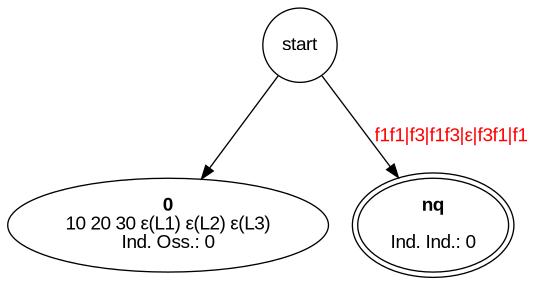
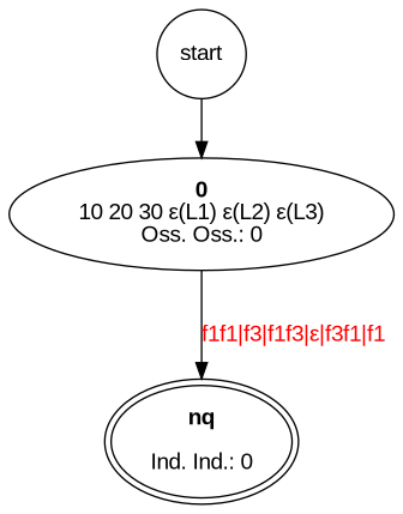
  digraph {
    fontname="Liberation Sans"
    node [fontname="Liberation Sans"]
    edge [fontname="Liberation Sans"]
    start [shape=circle]
-   n2 [label=<<b>0</b><br/>10 20 30 ε(L1) ε(L2) ε(L3)<br/>Ind. Oss.: 0>]
+   n2 [label=<<b>0</b><br/>10 20 30 ε(L1) ε(L2) ε(L3)<br/>Oss. Oss.: 0>]
    n3 [label=<<b>nq</b><br/> <br/>Ind. Ind.: 0> peripheries=2]
    start -> n2
-   start -> n3 [label=<<br/><font color="red">f1f1|f3|f1f3|ε|f3f1|f1</font>>]
+   n2 -> n3 [label=<<br/><font color="red">f1f1|f3|f1f3|ε|f3f1|f1</font>>]
  }
